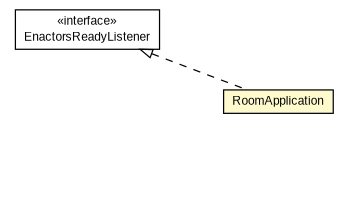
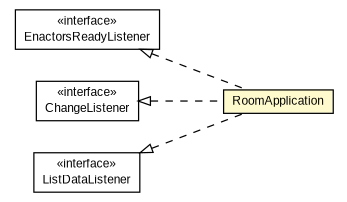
  digraph {
    nodesep=0.25
    rankdir=LR
    ranksep=0.5
    node [fontcolor=black fontname=arial fontsize=10.0 shape=plaintext]
    edge [arrowtail=empty dir=back fontname=arial fontsize=10 headport=p labelfontname=arial labelfontsize=10 style=dashed tailport=p]
    n1 [label=<<table title="context.arch.intelligibility.apps.roomlight.RoomApplication" border="0" cellborder="1" cellspacing="0" cellpadding="2" port="p" bgcolor="lemonChiffon" href="./RoomApplication.html"> 		<tr><td><table border="0" cellspacing="0" cellpadding="1"> <tr><td align="center" balign="center"> RoomApplication </td></tr> 		</table></td></tr> 		</table>>]
    n2 [label=<<table title="context.apps.ContextModel.EnactorsReadyListener" border="0" cellborder="1" cellspacing="0" cellpadding="2" port="p" href="../../../../apps/ContextModel.EnactorsReadyListener.html"> 		<tr><td><table border="0" cellspacing="0" cellpadding="1"> <tr><td align="center" balign="center"> &#171;interface&#187; </td></tr> <tr><td align="center" balign="center"> EnactorsReadyListener </td></tr> 		</table></td></tr> 		</table>>]
+   n3 [label=<<table title="javax.swing.event.ChangeListener" border="0" cellborder="1" cellspacing="0" cellpadding="2" port="p" href="http://java.sun.com/j2se/1.4.2/docs/api/javax/swing/event/ChangeListener.html"> 		<tr><td><table border="0" cellspacing="0" cellpadding="1"> <tr><td align="center" balign="center"> &#171;interface&#187; </td></tr> <tr><td align="center" balign="center"> ChangeListener </td></tr> 		</table></td></tr> 		</table>>]
+   n4 [label=<<table title="javax.swing.event.ListDataListener" border="0" cellborder="1" cellspacing="0" cellpadding="2" port="p" href="http://java.sun.com/j2se/1.4.2/docs/api/javax/swing/event/ListDataListener.html"> 		<tr><td><table border="0" cellspacing="0" cellpadding="1"> <tr><td align="center" balign="center"> &#171;interface&#187; </td></tr> <tr><td align="center" balign="center"> ListDataListener </td></tr> 		</table></td></tr> 		</table>>]
    n2 -> n1
+   n3 -> n1
+   n4 -> n1
  }
